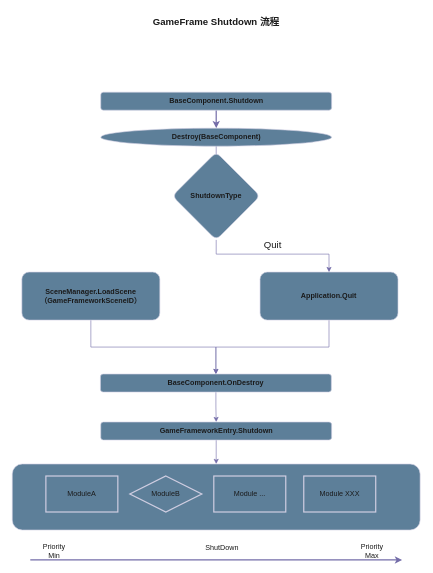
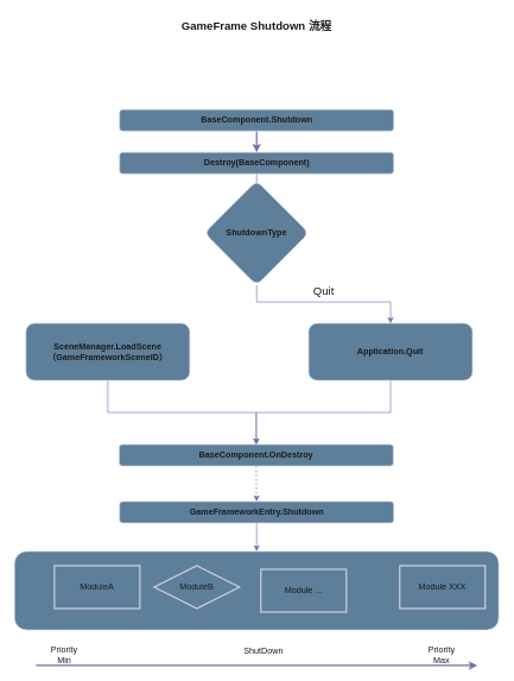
  <mxCell id="0" />
  <mxCell id="1" parent="0" />
  <mxCell id="2" value="GameFrame Shutdown&amp;nbsp;流程" style="text;html=1;align=center;verticalAlign=middle;whiteSpace=wrap;rounded=1;labelBackgroundColor=none;fontStyle=1;fontSize=16;strokeWidth=2;fontColor=#1A1A1A;strokeColor=none;" vertex="1" parent="1"><mxGeometry x="238" y="20" width="244" height="30" as="geometry" /></mxCell>
  <mxCell id="3" value="" style="edgeStyle=orthogonalEdgeStyle;rounded=0;orthogonalLoop=1;jettySize=auto;html=1;labelBackgroundColor=none;fontColor=default;strokeWidth=2;strokeColor=#736CA8;" edge="1" parent="1" source="4" target="6"><mxGeometry relative="1" as="geometry" /></mxCell>
  <mxCell id="4" value="BaseComponent.Shutdown" style="rounded=1;whiteSpace=wrap;html=1;labelBackgroundColor=none;fontStyle=1;strokeWidth=1;fontColor=#1A1A1A;strokeColor=#D0CEE2;fillColor=#5D7F99;" vertex="1" parent="1"><mxGeometry x="167.5" y="153" width="385" height="30" as="geometry" /></mxCell>
  <mxCell id="5" value="" style="edgeStyle=orthogonalEdgeStyle;rounded=0;orthogonalLoop=1;jettySize=auto;html=1;labelBackgroundColor=none;strokeColor=#736CA8;fontColor=default;" edge="1" parent="1" source="6" target="7"><mxGeometry relative="1" as="geometry" /></mxCell>
- <mxCell id="6" value="Destroy(BaseComponent)" style="ellipse;whiteSpace=wrap;html=1;labelBackgroundColor=none;fontStyle=1;strokeWidth=1;fontColor=#1A1A1A;strokeColor=#D0CEE2;fillColor=#5D7F99;" vertex="1" parent="1"><mxGeometry x="167.5" y="213" width="385" height="30" as="geometry" /></mxCell>
+ <mxCell id="6" value="Destroy(BaseComponent)" style="rounded=1;whiteSpace=wrap;html=1;labelBackgroundColor=none;fontStyle=1;strokeWidth=1;fontColor=#1A1A1A;strokeColor=#D0CEE2;fillColor=#5D7F99;" vertex="1" parent="1"><mxGeometry x="167.5" y="213" width="385" height="30" as="geometry" /></mxCell>
  <mxCell id="7" value="ShutdownType" style="rhombus;whiteSpace=wrap;html=1;fillColor=#5D7F99;strokeColor=#D0CEE2;fontColor=#1A1A1A;rounded=1;labelBackgroundColor=none;fontStyle=1;strokeWidth=1;" vertex="1" parent="1"><mxGeometry x="286.88" y="253" width="146.25" height="146.25" as="geometry" /></mxCell>
  <mxCell id="8" value="" style="edgeStyle=orthogonalEdgeStyle;rounded=0;orthogonalLoop=1;jettySize=auto;html=1;strokeColor=#736CA8;fontColor=#1A1A1A;" edge="1" parent="1" source="9" target="15"><mxGeometry relative="1" as="geometry" /></mxCell>
  <mxCell id="9" value="SceneManager.LoadScene（GameFrameworkSceneID）" style="rounded=1;whiteSpace=wrap;html=1;labelBackgroundColor=none;fontStyle=1;strokeWidth=1;fontColor=#1A1A1A;strokeColor=#D0CEE2;fillColor=#5D7F99;" vertex="1" parent="1"><mxGeometry x="36" y="453" width="230" height="80" as="geometry" /></mxCell>
  <mxCell id="10" value="" style="edgeStyle=orthogonalEdgeStyle;rounded=0;orthogonalLoop=1;jettySize=auto;html=1;strokeColor=#736CA8;fontColor=#1A1A1A;" edge="1" parent="1" source="11" target="15"><mxGeometry relative="1" as="geometry" /></mxCell>
  <mxCell id="11" value="Application.Quit" style="rounded=1;whiteSpace=wrap;html=1;labelBackgroundColor=none;fontStyle=1;strokeWidth=1;fontColor=#1A1A1A;strokeColor=#D0CEE2;fillColor=#5D7F99;" vertex="1" parent="1"><mxGeometry x="433.13" y="453" width="230" height="80" as="geometry" /></mxCell>
  <mxCell id="12" value="" style="edgeStyle=orthogonalEdgeStyle;rounded=0;orthogonalLoop=1;jettySize=auto;html=1;strokeColor=#736CA8;fontColor=#1A1A1A;entryX=0.5;entryY=0;entryDx=0;entryDy=0;exitX=0.5;exitY=1;exitDx=0;exitDy=0;" edge="1" parent="1" source="7" target="11"><mxGeometry relative="1" as="geometry"><mxPoint x="761.5" y="399" as="sourcePoint" /><mxPoint x="552.5" y="443" as="targetPoint" /><Array as="points"><mxPoint x="360" y="423" /><mxPoint x="548" y="423" /></Array></mxGeometry></mxCell>
  <mxCell id="13" value="Quit" style="edgeLabel;html=1;align=center;verticalAlign=middle;resizable=0;points=[];fontColor=#1A1A1A;fontSize=16;" vertex="1" connectable="0" parent="12"><mxGeometry x="-0.029" y="1" relative="1" as="geometry"><mxPoint y="-15" as="offset" /></mxGeometry></mxCell>
- <mxCell id="14" value="" style="edgeStyle=orthogonalEdgeStyle;rounded=0;orthogonalLoop=1;jettySize=auto;html=1;strokeColor=#736CA8;fontColor=#1A1A1A;" edge="1" parent="1" source="15" target="17"><mxGeometry relative="1" as="geometry" /></mxCell>
+ <mxCell id="14" value="" style="edgeStyle=orthogonalEdgeStyle;rounded=0;orthogonalLoop=1;jettySize=auto;html=1;strokeColor=#736CA8;fontColor=#1A1A1A;dashed=1;" edge="1" parent="1" source="15" target="17"><mxGeometry relative="1" as="geometry" /></mxCell>
  <mxCell id="15" value="BaseComponent.OnDestroy" style="rounded=1;whiteSpace=wrap;html=1;labelBackgroundColor=none;fontStyle=1;strokeWidth=1;fontColor=#1A1A1A;strokeColor=#D0CEE2;fillColor=#5D7F99;" vertex="1" parent="1"><mxGeometry x="167" y="623" width="385" height="30" as="geometry" /></mxCell>
  <mxCell id="16" value="" style="edgeStyle=orthogonalEdgeStyle;rounded=0;orthogonalLoop=1;jettySize=auto;html=1;strokeColor=#736CA8;fontColor=#1A1A1A;entryX=0.5;entryY=0;entryDx=0;entryDy=0;" edge="1" parent="1" source="17" target="19"><mxGeometry relative="1" as="geometry" /></mxCell>
  <mxCell id="17" value="GameFrameworkEntry.Shutdown" style="rounded=1;whiteSpace=wrap;html=1;labelBackgroundColor=none;fontStyle=1;strokeWidth=1;fontColor=#1A1A1A;strokeColor=#D0CEE2;fillColor=#5D7F99;" vertex="1" parent="1"><mxGeometry x="167.51" y="703" width="385" height="30" as="geometry" /></mxCell>
  <mxCell id="18" value="" style="group" vertex="1" connectable="0" parent="1"><mxGeometry x="20" y="773" width="680" height="160" as="geometry" /></mxCell>
  <mxCell id="19" value="" style="rounded=1;whiteSpace=wrap;html=1;labelBackgroundColor=none;fontStyle=1;strokeWidth=1;fontColor=#1A1A1A;strokeColor=#D0CEE2;fillColor=#5D7F99;" vertex="1" parent="18"><mxGeometry width="680" height="110" as="geometry" /></mxCell>
  <mxCell id="20" value="ModuleA" style="rounded=0;whiteSpace=wrap;html=1;labelBackgroundColor=none;strokeWidth=2;fontColor=#1A1A1A;strokeColor=#D0CEE2;fillColor=#5D7F99;" vertex="1" parent="18"><mxGeometry x="56" y="20" width="120" height="60" as="geometry" /></mxCell>
  <mxCell id="21" value="ModuleB" style="rhombus;whiteSpace=wrap;html=1;labelBackgroundColor=none;strokeWidth=2;fontColor=#1A1A1A;strokeColor=#D0CEE2;fillColor=#5D7F99;" vertex="1" parent="18"><mxGeometry x="196" y="20" width="120" height="60" as="geometry" /></mxCell>
- <mxCell id="22" value="Module ..." style="rounded=0;whiteSpace=wrap;html=1;labelBackgroundColor=none;strokeWidth=2;fontColor=#1A1A1A;strokeColor=#D0CEE2;fillColor=#5D7F99;" vertex="1" parent="18"><mxGeometry x="336" y="20" width="120" height="60" as="geometry" /></mxCell>
- <mxCell id="23" value="Module XXX" style="rounded=0;whiteSpace=wrap;html=1;labelBackgroundColor=none;strokeWidth=2;fontColor=#1A1A1A;strokeColor=#D0CEE2;fillColor=#5D7F99;" vertex="1" parent="18"><mxGeometry x="486" y="20" width="120" height="60" as="geometry" /></mxCell>
+ <mxCell id="22" value="Module ..." style="rounded=0;whiteSpace=wrap;html=1;labelBackgroundColor=none;strokeWidth=2;fontColor=#1A1A1A;strokeColor=#D0CEE2;fillColor=#5D7F99;" vertex="1" parent="18"><mxGeometry x="346" y="25" width="120" height="60" as="geometry" /></mxCell>
+ <mxCell id="23" value="Module XXX" style="rounded=0;whiteSpace=wrap;html=1;labelBackgroundColor=none;strokeWidth=2;fontColor=#1A1A1A;strokeColor=#D0CEE2;fillColor=#5D7F99;" vertex="1" parent="18"><mxGeometry x="541" y="20" width="120" height="60" as="geometry" /></mxCell>
  <mxCell id="24" value="" style="group;labelBackgroundColor=none;strokeWidth=2;fontColor=#1A1A1A;strokeColor=none;" vertex="1" connectable="0" parent="18"><mxGeometry x="30" y="130" width="620" height="30" as="geometry" /></mxCell>
  <mxCell id="25" value="" style="endArrow=classic;html=1;rounded=0;labelBackgroundColor=none;fontColor=default;strokeWidth=2;strokeColor=#736CA8;" edge="1" parent="24"><mxGeometry width="50" height="50" relative="1" as="geometry"><mxPoint y="30" as="sourcePoint" /><mxPoint x="620" y="30" as="targetPoint" /></mxGeometry></mxCell>
  <mxCell id="26" value="ShutDown" style="text;html=1;align=center;verticalAlign=middle;whiteSpace=wrap;rounded=0;labelBackgroundColor=none;strokeWidth=2;fontColor=#1A1A1A;strokeColor=none;" vertex="1" parent="24"><mxGeometry x="290" y="-10" width="60" height="40" as="geometry" /></mxCell>
  <mxCell id="27" value="Priority Min" style="text;html=1;align=center;verticalAlign=middle;whiteSpace=wrap;rounded=0;labelBackgroundColor=none;strokeWidth=2;fontColor=#1A1A1A;strokeColor=none;" vertex="1" parent="24"><mxGeometry x="10" width="60" height="30" as="geometry" /></mxCell>
  <mxCell id="28" value="Priority Max" style="text;html=1;align=center;verticalAlign=middle;whiteSpace=wrap;rounded=0;labelBackgroundColor=none;strokeWidth=2;fontColor=#1A1A1A;strokeColor=none;" vertex="1" parent="24"><mxGeometry x="540" width="60" height="30" as="geometry" /></mxCell>
